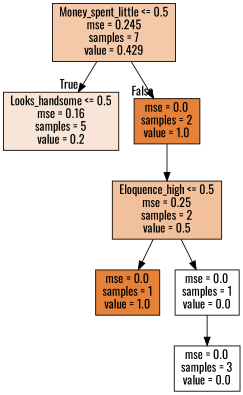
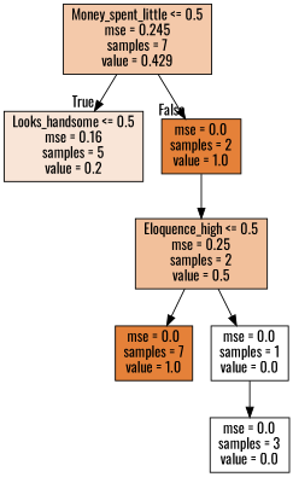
  digraph {
    fontname=Oswald
    node [color=black fillcolor="#e58139ff" fontname=Oswald shape=box style=filled]
    edge [fontname=Oswald]
    n1 [fillcolor="#e581396d" label="Money_spent_little <= 0.5\nmse = 0.245\nsamples = 7\nvalue = 0.429"]
    n2 [fillcolor="#e5813933" label="Looks_handsome <= 0.5\nmse = 0.16\nsamples = 5\nvalue = 0.2"]
    n3 [label="mse = 0.0\nsamples = 2\nvalue = 1.0"]
    n4 [fillcolor="#e5813980" label="Eloquence_high <= 0.5\nmse = 0.25\nsamples = 2\nvalue = 0.5"]
-   n5 [label="mse = 0.0\nsamples = 1\nvalue = 1.0"]
+   n5 [label="mse = 0.0\nsamples = 7\nvalue = 1.0"]
    n6 [fillcolor="#e5813900" label="mse = 0.0\nsamples = 1\nvalue = 0.0"]
    n7 [fillcolor="#e5813900" label="mse = 0.0\nsamples = 3\nvalue = 0.0"]
    n1 -> n2 [headlabel=True labelangle=45 labeldistance=2.5]
    n1 -> n3 [headlabel=False labelangle=-45 labeldistance=2.5]
    n3 -> n4
    n4 -> n5
    n4 -> n6
    n6 -> n7
  }
